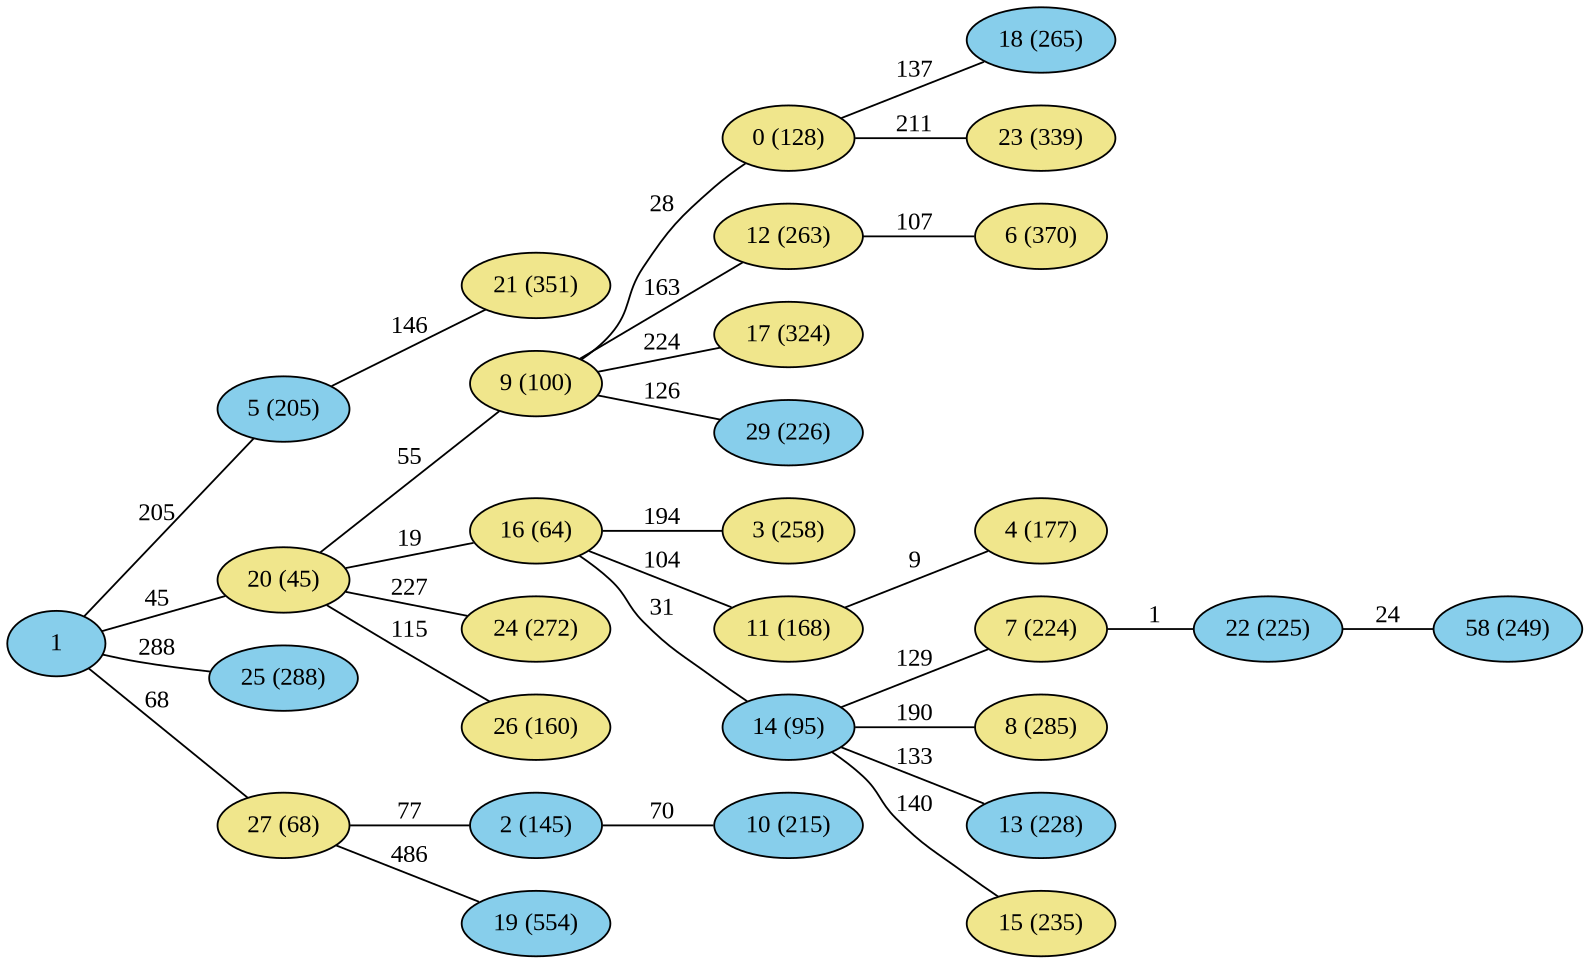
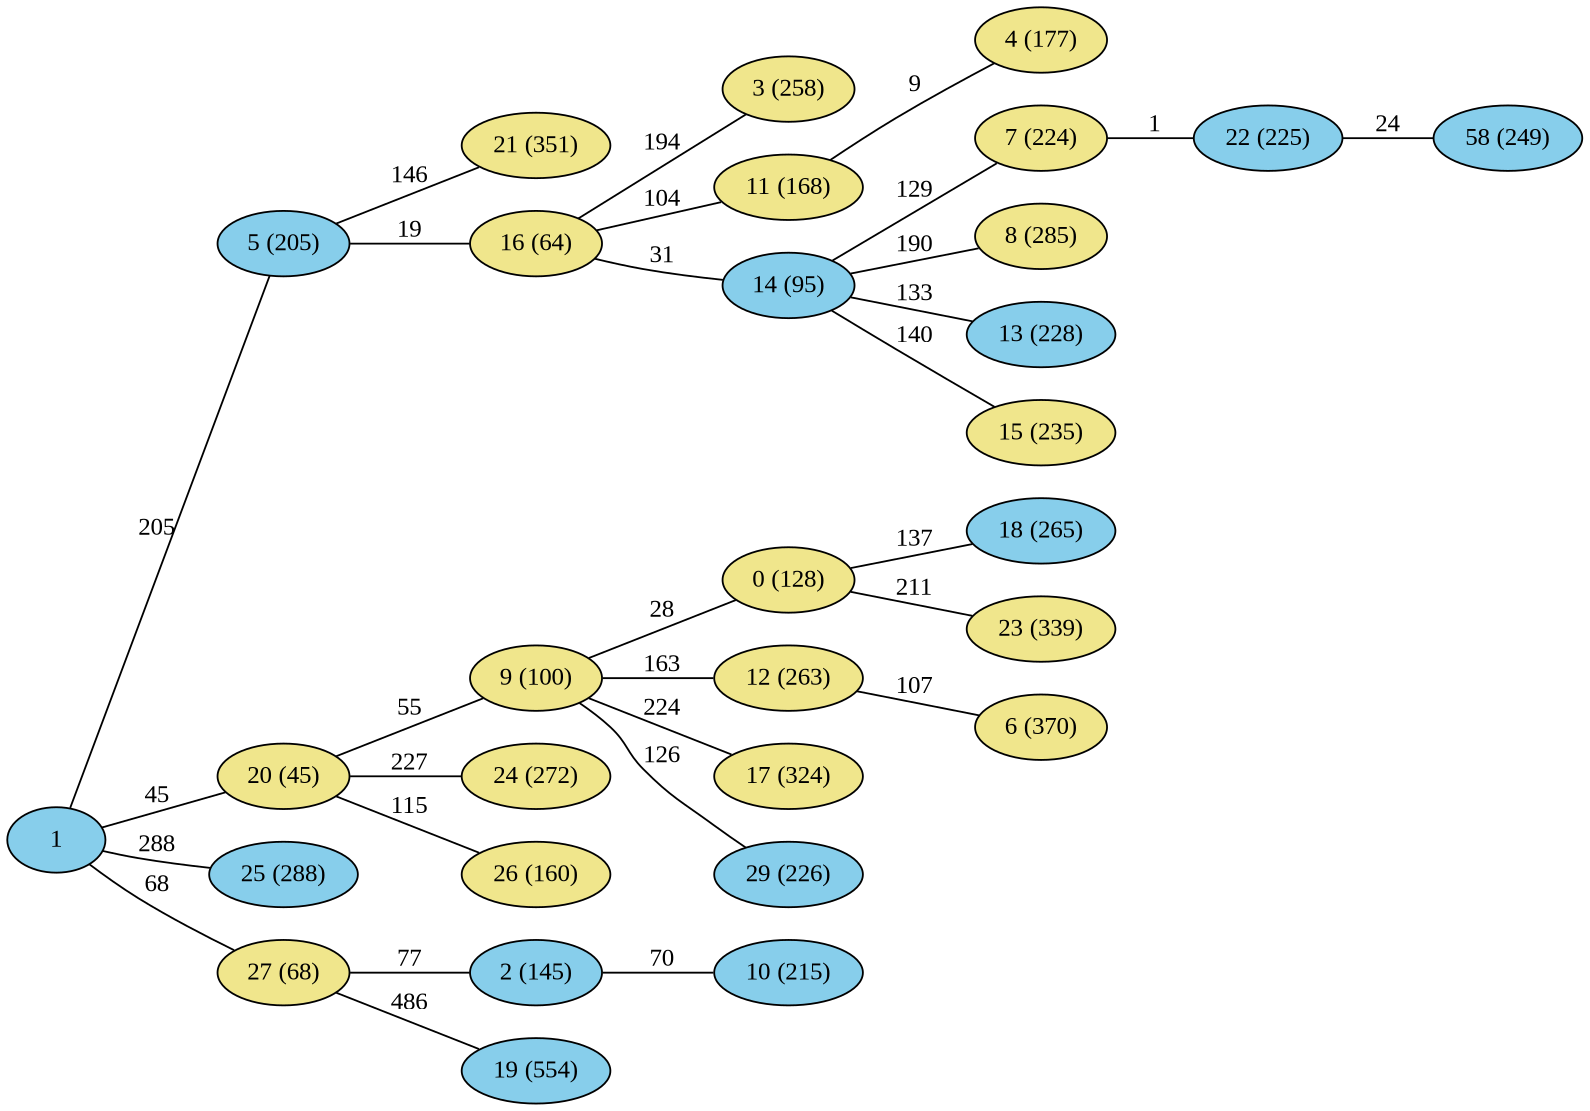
  strict graph {
    fontname="Liberation Serif"
    rankdir=LR
    node [fillcolor=khaki fontname="Liberation Serif" style=filled]
    edge [fontname="Liberation Serif"]
    n1 [fillcolor=skyblue label="5 (205)"]
    n2 [label="21 (351)"]
    1 [fillcolor=skyblue]
    n4 [label="20 (45)"]
    n5 [fillcolor=skyblue label="25 (288)"]
    n6 [label="27 (68)"]
    n7 [label="9 (100)"]
    n8 [label="16 (64)"]
    n9 [label="24 (272)"]
    n10 [label="26 (160)"]
    n11 [fillcolor=skyblue label="2 (145)"]
    n12 [fillcolor=skyblue label="19 (554)"]
    n13 [label="0 (128)"]
    n14 [fillcolor=skyblue label="18 (265)"]
    n15 [label="23 (339)"]
    n16 [fillcolor=skyblue label="10 (215)"]
    n17 [label="3 (258)"]
    n18 [label="4 (177)"]
    n19 [label="6 (370)"]
    n20 [label="7 (224)"]
    n21 [fillcolor=skyblue label="22 (225)"]
    n22 [fillcolor=skyblue label="58 (249)"]
    n23 [label="8 (285)"]
    n24 [label="12 (263)"]
    n25 [label="17 (324)"]
    n26 [fillcolor=skyblue label="29 (226)"]
    n27 [label="11 (168)"]
    n28 [fillcolor=skyblue label="13 (228)"]
    n29 [fillcolor=skyblue label="14 (95)"]
    n30 [label="15 (235)"]
    n1 -- n2 [label=146]
    1 -- n1 [label=205]
    1 -- n4 [label=45]
    1 -- n5 [label=288]
    1 -- n6 [label=68]
    n4 -- n7 [label=55]
-   n4 -- n8 [label=19]
+   n1 -- n8 [label=19]
    n4 -- n9 [label=227]
    n4 -- n10 [label=115]
    n6 -- n11 [label=77]
    n6 -- n12 [label=486]
    n7 -- n13 [label=28]
    n7 -- n24 [label=163]
    n7 -- n25 [label=224]
    n7 -- n26 [label=126]
    n8 -- n17 [label=194]
    n8 -- n27 [label=104]
    n8 -- n29 [label=31]
    n11 -- n16 [label=70]
    n13 -- n14 [label=137]
    n13 -- n15 [label=211]
    n20 -- n21 [label=1]
    n21 -- n22 [label=24]
    n24 -- n19 [label=107]
    n27 -- n18 [label=9]
    n29 -- n20 [label=129]
    n29 -- n23 [label=190]
    n29 -- n28 [label=133]
    n29 -- n30 [label=140]
  }
